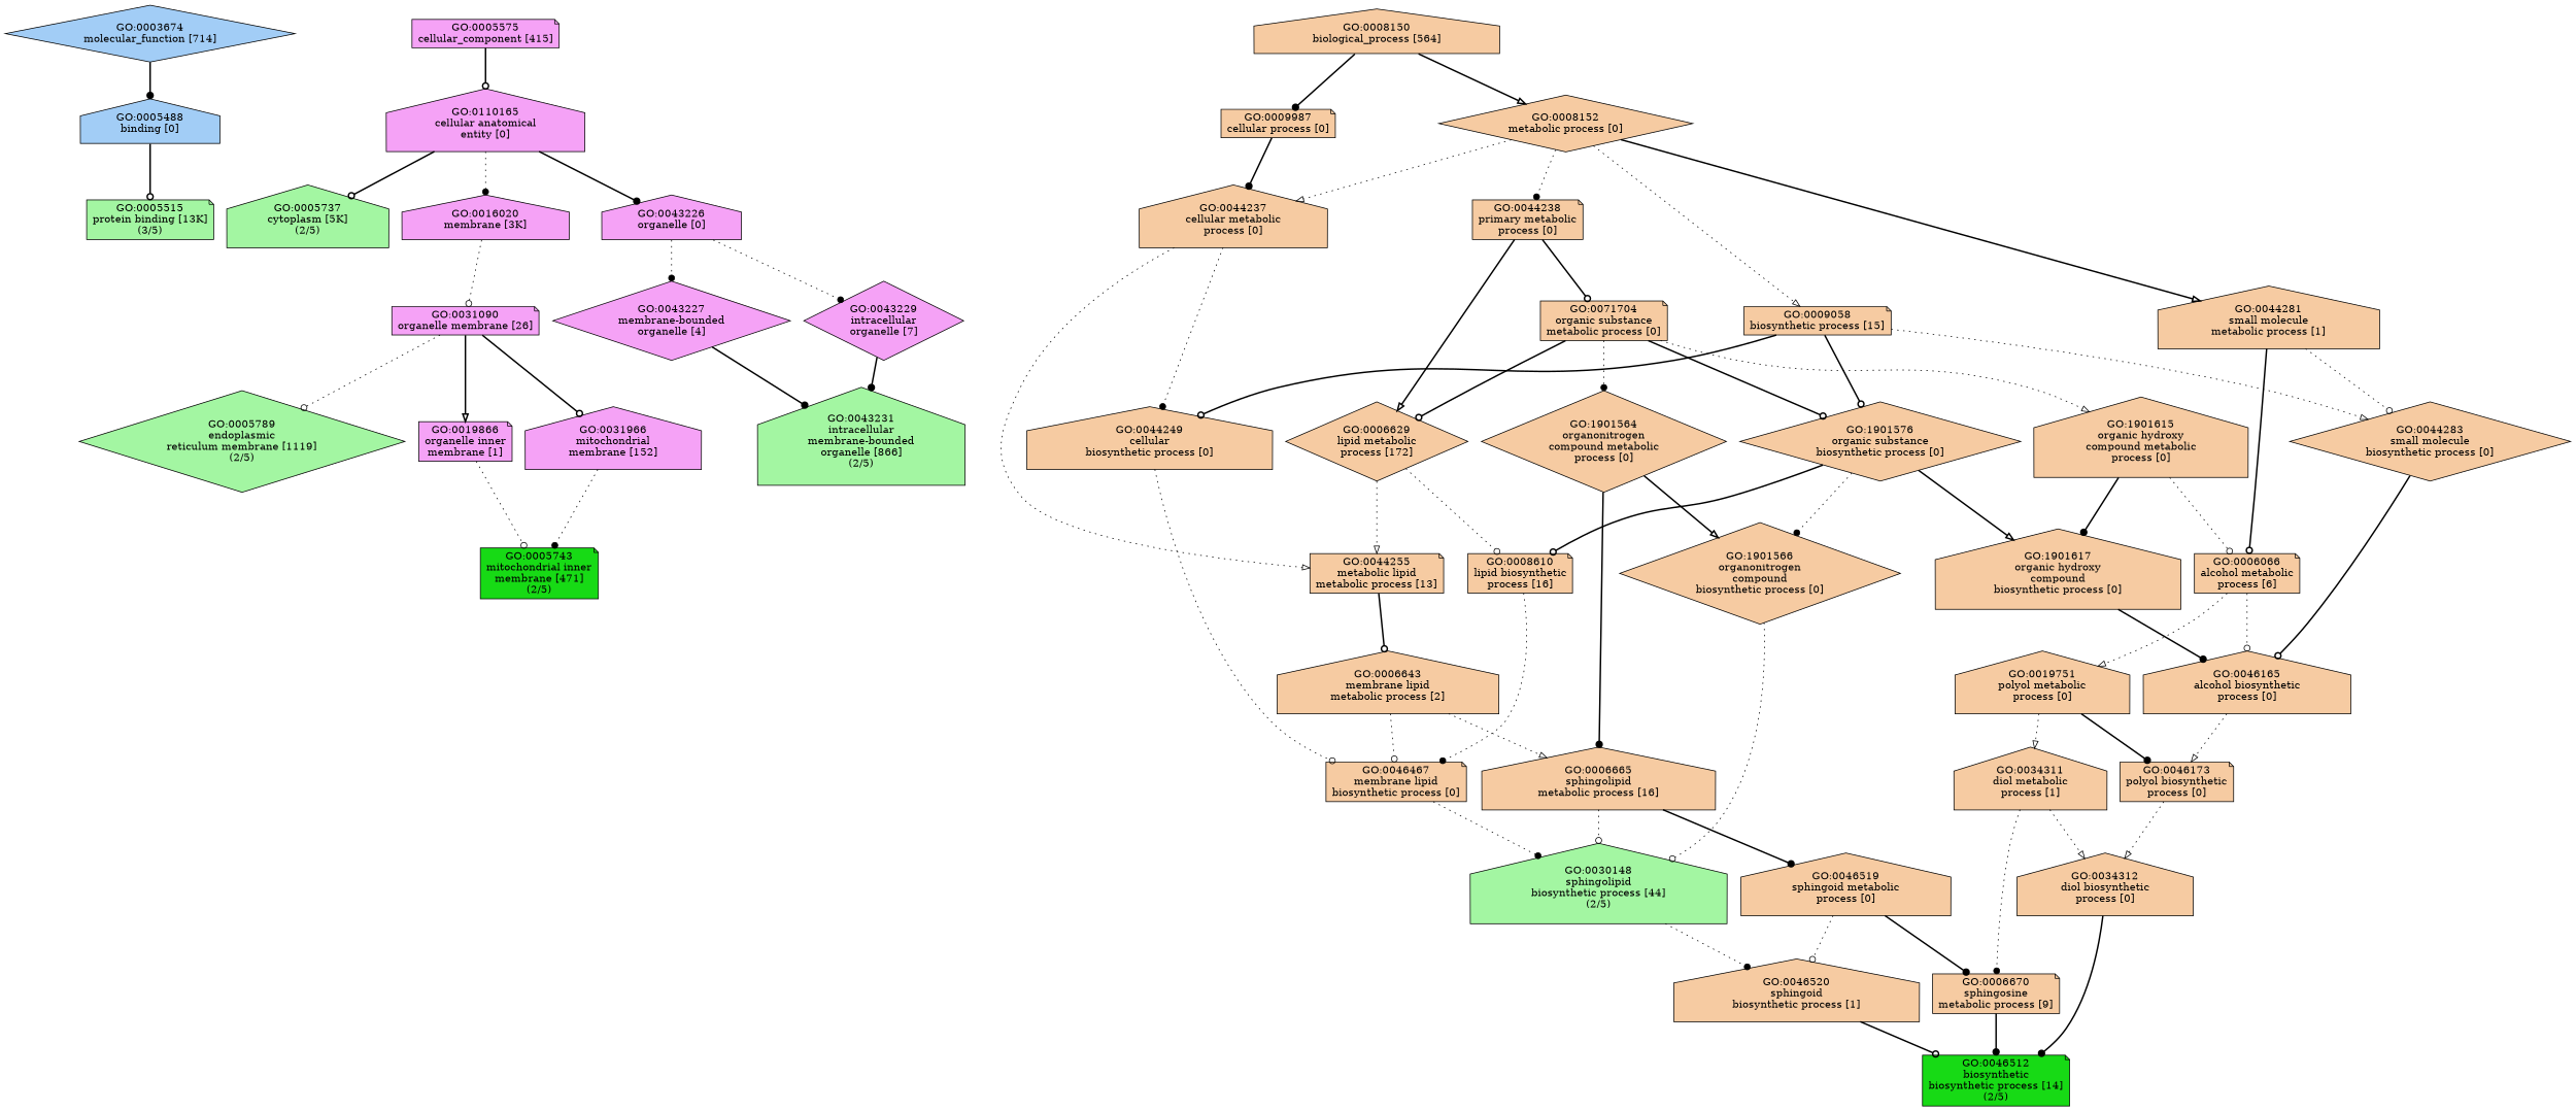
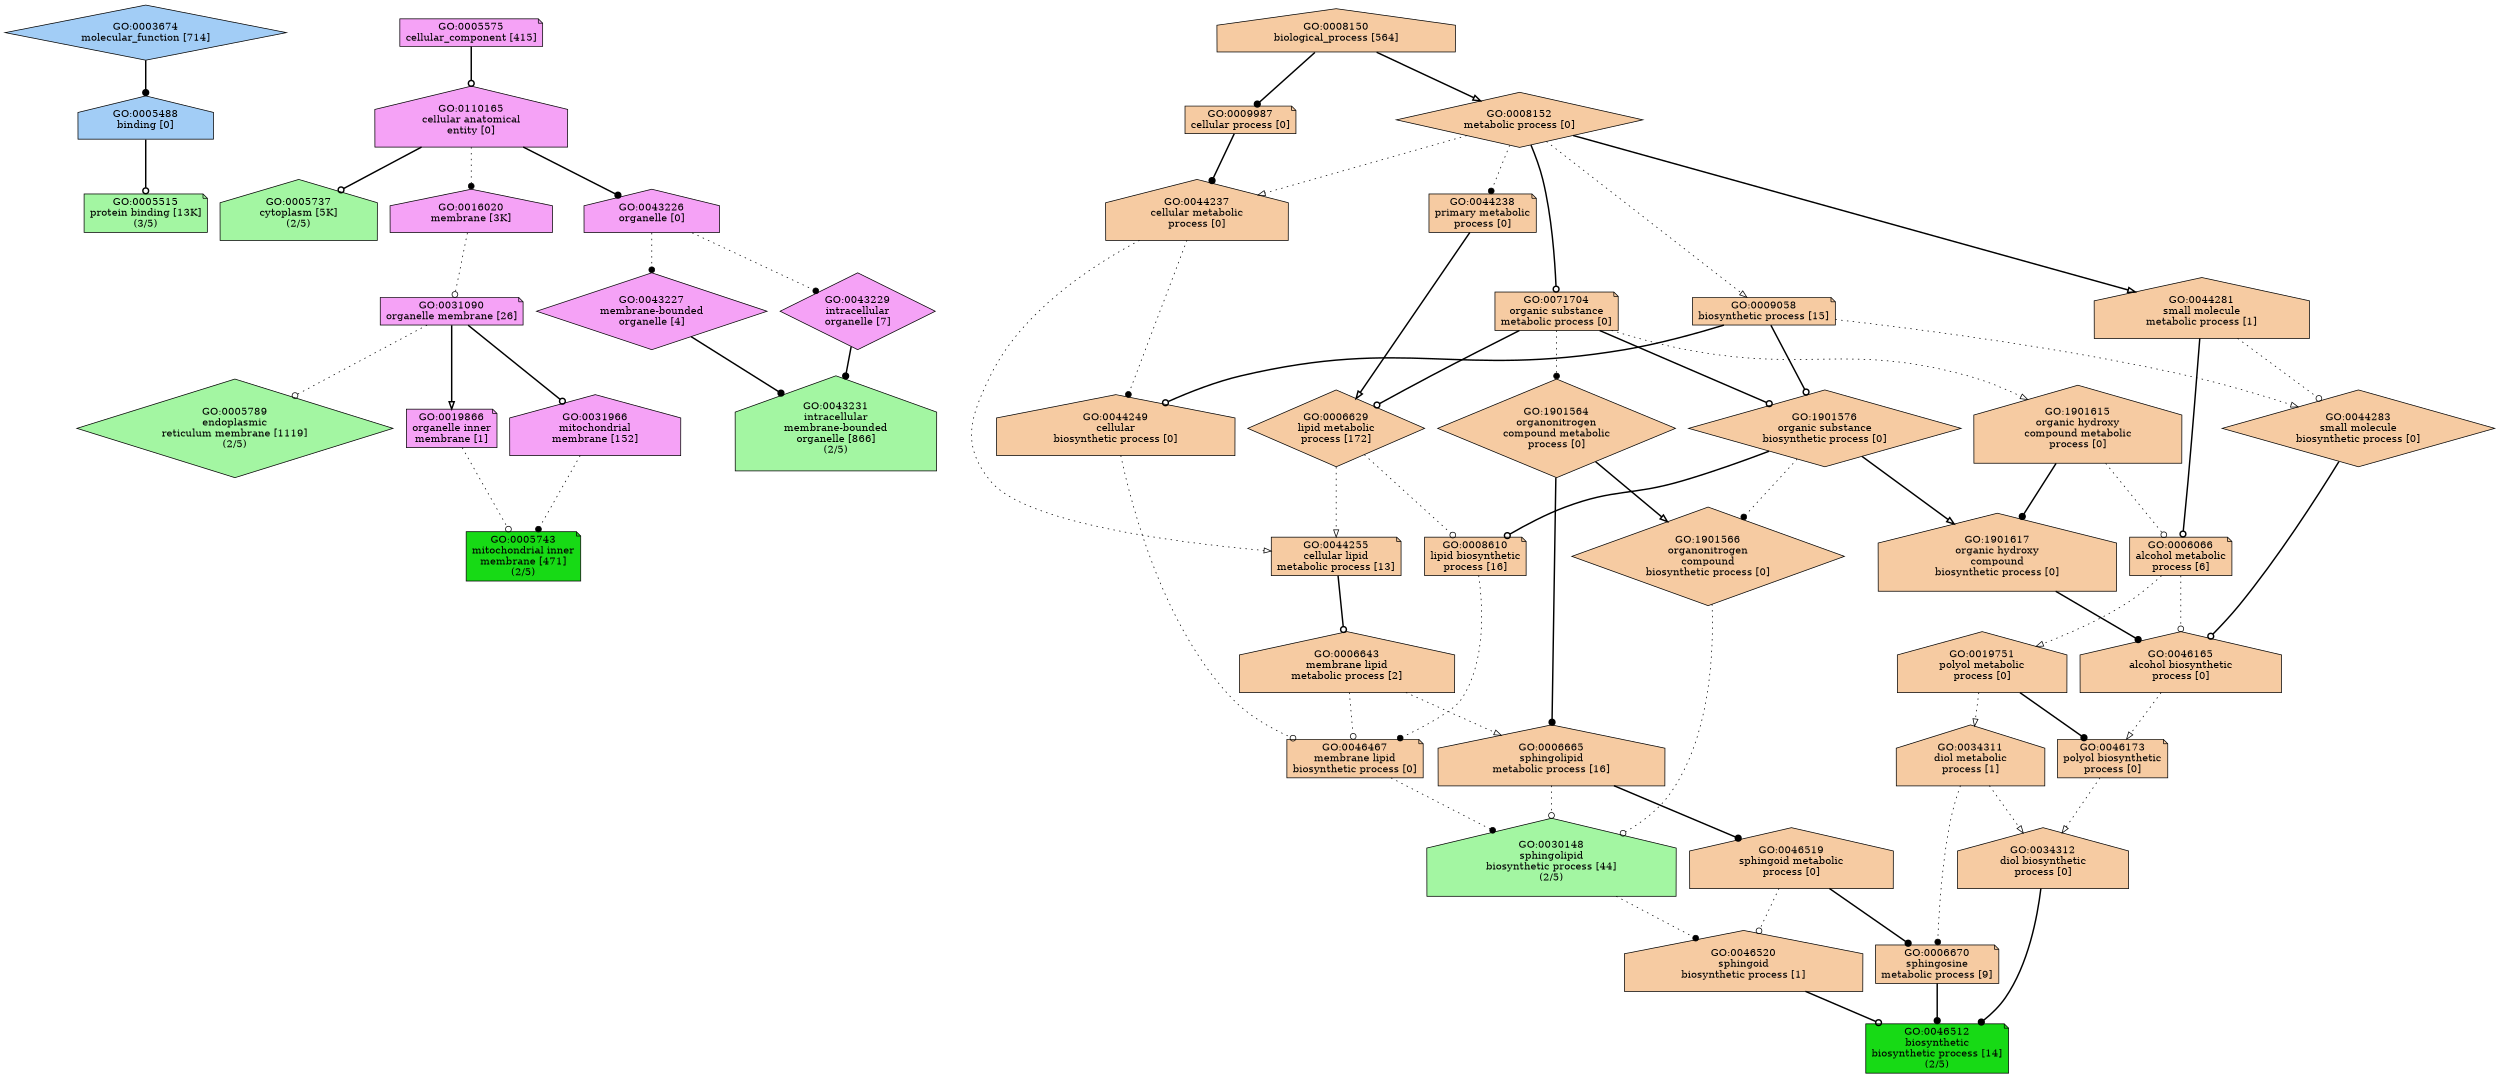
  digraph {
    node [fillcolor="#F6CBA2" shape=house style=filled]
    edge [arrowhead=dot style=dotted]
    n1 [fillcolor="#A2CDF6" label="GO:0003674\nmolecular_function [714]" shape=diamond]
    n2 [fillcolor="#A2CDF6" label="GO:0005488\nbinding [0]"]
    n3 [fillcolor="#A3F6A2" label="GO:0005515\nprotein binding [13K]\n(3/5)" shape=note]
    n4 [fillcolor="#F5A2F6" label="GO:0005575\ncellular_component [415]" shape=note]
    n5 [fillcolor="#F5A2F6" label="GO:0110165\ncellular anatomical\nentity [0]"]
    n6 [fillcolor="#A3F6A2" label="GO:0005737\ncytoplasm [5K]\n(2/5)"]
    n7 [fillcolor="#F5A2F6" label="GO:0016020\nmembrane [3K]"]
    n8 [fillcolor="#F5A2F6" label="GO:0043226\norganelle [0]"]
    n9 [fillcolor="#17DA15" label="GO:0005743\nmitochondrial inner\nmembrane [471]\n(2/5)" shape=note]
    n10 [fillcolor="#A3F6A2" label="GO:0005789\nendoplasmic\nreticulum membrane [1119]\n(2/5)" shape=diamond]
    n11 [label="GO:0006066\nalcohol metabolic\nprocess [6]" shape=note]
    n12 [label="GO:0019751\npolyol metabolic\nprocess [0]"]
    n13 [label="GO:0046165\nalcohol biosynthetic\nprocess [0]"]
    n14 [label="GO:0034311\ndiol metabolic\nprocess [1]"]
    n15 [label="GO:0046173\npolyol biosynthetic\nprocess [0]" shape=note]
    n16 [label="GO:0006629\nlipid metabolic\nprocess [172]" shape=diamond]
    n17 [label="GO:0008610\nlipid biosynthetic\nprocess [16]" shape=note]
-   n18 [label="GO:0044255\nmetabolic lipid\nmetabolic process [13]" shape=note]
+   n18 [label="GO:0044255\ncellular lipid\nmetabolic process [13]" shape=note]
    n19 [label="GO:0046467\nmembrane lipid\nbiosynthetic process [0]" shape=note]
    n20 [label="GO:0006643\nmembrane lipid\nmetabolic process [2]"]
    n21 [label="GO:0006665\nsphingolipid\nmetabolic process [16]"]
    n22 [fillcolor="#A3F6A2" label="GO:0030148\nsphingolipid\nbiosynthetic process [44]\n(2/5)"]
    n23 [label="GO:0046519\nsphingoid metabolic\nprocess [0]"]
    n24 [label="GO:0046520\nsphingoid\nbiosynthetic process [1]"]
    n25 [label="GO:0006670\nsphingosine\nmetabolic process [9]" shape=note]
    n26 [fillcolor="#17DA15" label="GO:0046512\nbiosynthetic\nbiosynthetic process [14]\n(2/5)" shape=note]
    n27 [label="GO:0008150\nbiological_process [564]"]
    n28 [label="GO:0008152\nmetabolic process [0]" shape=diamond]
    n29 [label="GO:0009987\ncellular process [0]" shape=note]
    n30 [label="GO:0009058\nbiosynthetic process [15]" shape=note]
    n31 [label="GO:0044237\ncellular metabolic\nprocess [0]"]
    n32 [label="GO:0044238\nprimary metabolic\nprocess [0]" shape=note]
    n33 [label="GO:0044281\nsmall molecule\nmetabolic process [1]"]
    n34 [label="GO:0071704\norganic substance\nmetabolic process [0]" shape=note]
    n35 [label="GO:0044249\ncellular\nbiosynthetic process [0]"]
    n36 [label="GO:0044283\nsmall molecule\nbiosynthetic process [0]" shape=diamond]
    n37 [label="GO:1901576\norganic substance\nbiosynthetic process [0]" shape=diamond]
    n38 [label="GO:1901564\norganonitrogen\ncompound metabolic\nprocess [0]" shape=diamond]
    n39 [label="GO:1901615\norganic hydroxy\ncompound metabolic\nprocess [0]"]
    n40 [label="GO:1901566\norganonitrogen\ncompound\nbiosynthetic process [0]" shape=diamond]
    n41 [label="GO:1901617\norganic hydroxy\ncompound\nbiosynthetic process [0]"]
    n42 [fillcolor="#F5A2F6" label="GO:0031090\norganelle membrane [26]" shape=note]
    n43 [fillcolor="#F5A2F6" label="GO:0019866\norganelle inner\nmembrane [1]" shape=note]
    n44 [fillcolor="#F5A2F6" label="GO:0031966\nmitochondrial\nmembrane [152]"]
    n45 [label="GO:0034312\ndiol biosynthetic\nprocess [0]"]
    n46 [fillcolor="#F5A2F6" label="GO:0043227\nmembrane-bounded\norganelle [4]" shape=diamond]
    n47 [fillcolor="#F5A2F6" label="GO:0043229\nintracellular\norganelle [7]" shape=diamond]
    n48 [fillcolor="#A3F6A2" label="GO:0043231\nintracellular\nmembrane-bounded\norganelle [866]\n(2/5)"]
    n1 -> n2 [style=bold]
    n2 -> n3 [arrowhead=odot style=bold]
    n4 -> n5 [arrowhead=odot style=bold]
    n5 -> n6 [arrowhead=odot style=bold]
    n5 -> n7
    n5 -> n8 [style=bold]
    n7 -> n42 [arrowhead=odot]
    n8 -> n46
    n8 -> n47
    n11 -> n12 [arrowhead=onormal]
    n11 -> n13 [arrowhead=odot]
    n12 -> n14 [arrowhead=onormal]
    n12 -> n15 [style=bold]
    n13 -> n15 [arrowhead=onormal]
    n14 -> n25
    n14 -> n45 [arrowhead=onormal]
    n15 -> n45 [arrowhead=onormal]
    n16 -> n17 [arrowhead=odot]
    n16 -> n18 [arrowhead=onormal]
    n17 -> n19
    n18 -> n20 [arrowhead=odot style=bold]
    n19 -> n22
    n20 -> n19 [arrowhead=odot]
    n20 -> n21 [arrowhead=onormal]
    n21 -> n22 [arrowhead=odot]
    n21 -> n23 [style=bold]
    n22 -> n24
    n23 -> n24 [arrowhead=odot]
    n23 -> n25 [style=bold]
    n24 -> n26 [arrowhead=odot style=bold]
    n25 -> n26 [style=bold]
    n27 -> n28 [arrowhead=onormal style=bold]
    n27 -> n29 [style=bold]
    n28 -> n30 [arrowhead=onormal]
    n28 -> n31 [arrowhead=onormal]
    n28 -> n32
    n28 -> n33 [arrowhead=onormal style=bold]
-   n32 -> n34 [arrowhead=odot style=bold]
+   n28 -> n34 [arrowhead=odot style=bold]
    n29 -> n31 [style=bold]
    n30 -> n35 [arrowhead=odot style=bold]
    n30 -> n36 [arrowhead=onormal]
    n30 -> n37 [arrowhead=odot style=bold]
    n31 -> n18 [arrowhead=onormal]
    n31 -> n35
    n32 -> n16 [arrowhead=onormal style=bold]
    n33 -> n11 [arrowhead=odot style=bold]
    n33 -> n36 [arrowhead=odot]
    n34 -> n16 [arrowhead=odot style=bold]
    n34 -> n37 [arrowhead=odot style=bold]
    n34 -> n38
    n34 -> n39 [arrowhead=onormal]
    n35 -> n19 [arrowhead=odot]
    n36 -> n13 [arrowhead=odot style=bold]
    n37 -> n17 [arrowhead=odot style=bold]
    n37 -> n40
    n37 -> n41 [arrowhead=onormal style=bold]
    n38 -> n21 [style=bold]
    n38 -> n40 [arrowhead=onormal style=bold]
    n39 -> n11 [arrowhead=odot]
    n39 -> n41 [style=bold]
    n40 -> n22 [arrowhead=odot]
    n41 -> n13 [style=bold]
    n42 -> n10 [arrowhead=odot]
    n42 -> n43 [arrowhead=onormal style=bold]
    n42 -> n44 [arrowhead=odot style=bold]
    n43 -> n9 [arrowhead=odot]
    n44 -> n9
    n45 -> n26 [style=bold]
    n46 -> n48 [style=bold]
    n47 -> n48 [style=bold]
  }
